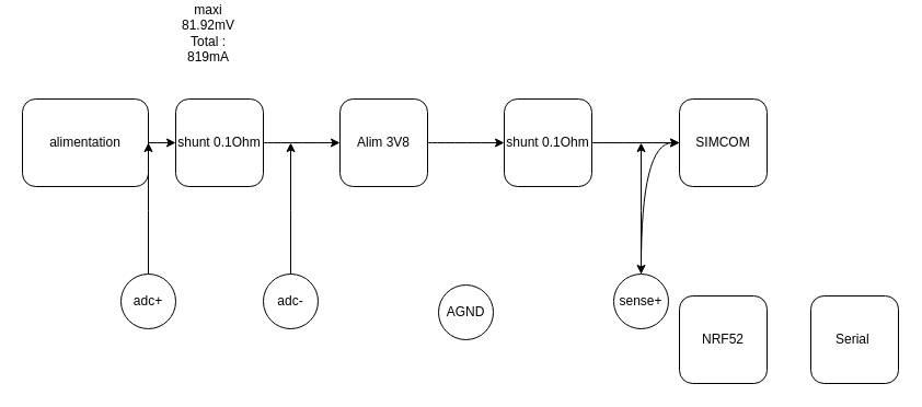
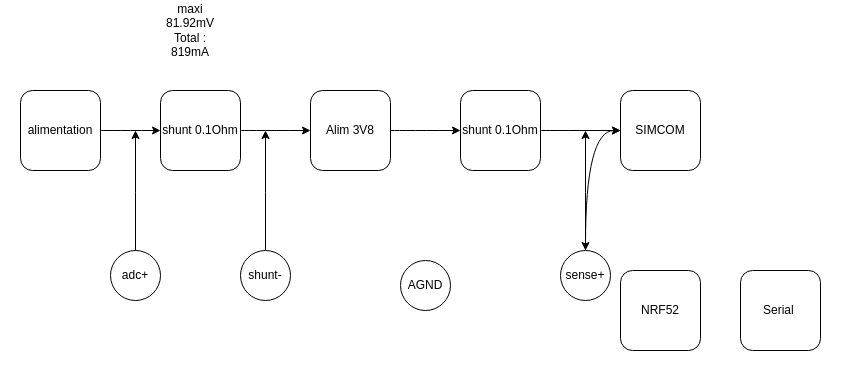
  <mxCell id="0" />
  <mxCell id="1" parent="0" />
  <mxCell id="2" value="" style="edgeStyle=orthogonalEdgeStyle;curved=1;rounded=1;sketch=0;orthogonalLoop=1;jettySize=auto;html=1;" edge="1" parent="1" source="3" target="5"><mxGeometry relative="1" as="geometry" /></mxCell>
- <mxCell id="3" value="alimentation" style="whiteSpace=wrap;html=1;aspect=fixed;sketch=0;rounded=1;" vertex="1" parent="1"><mxGeometry x="20" y="90" width="115" height="80" as="geometry" /></mxCell>
+ <mxCell id="3" value="alimentation" style="whiteSpace=wrap;html=1;aspect=fixed;sketch=0;rounded=1;" vertex="1" parent="1"><mxGeometry x="20" y="90" width="80" height="80" as="geometry" /></mxCell>
  <mxCell id="4" value="" style="edgeStyle=orthogonalEdgeStyle;curved=1;rounded=1;sketch=0;orthogonalLoop=1;jettySize=auto;html=1;" edge="1" parent="1" source="5" target="7"><mxGeometry relative="1" as="geometry" /></mxCell>
  <mxCell id="5" value="shunt 0.1Ohm" style="whiteSpace=wrap;html=1;aspect=fixed;sketch=0;rounded=1;" vertex="1" parent="1"><mxGeometry x="160" y="90" width="80" height="80" as="geometry" /></mxCell>
  <mxCell id="6" value="" style="edgeStyle=orthogonalEdgeStyle;curved=1;rounded=1;sketch=0;orthogonalLoop=1;jettySize=auto;html=1;" edge="1" parent="1" source="7" target="9"><mxGeometry relative="1" as="geometry" /></mxCell>
  <mxCell id="7" value="Alim 3V8" style="whiteSpace=wrap;html=1;aspect=fixed;sketch=0;rounded=1;" vertex="1" parent="1"><mxGeometry x="310" y="90" width="80" height="80" as="geometry" /></mxCell>
  <mxCell id="8" value="" style="edgeStyle=orthogonalEdgeStyle;curved=1;rounded=1;sketch=0;orthogonalLoop=1;jettySize=auto;html=1;" edge="1" parent="1" source="9" target="11"><mxGeometry relative="1" as="geometry" /></mxCell>
  <mxCell id="9" value="shunt 0.1Ohm" style="whiteSpace=wrap;html=1;aspect=fixed;sketch=0;rounded=1;" vertex="1" parent="1"><mxGeometry x="460" y="90" width="80" height="80" as="geometry" /></mxCell>
  <mxCell id="10" value="" style="edgeStyle=orthogonalEdgeStyle;curved=1;rounded=1;sketch=0;orthogonalLoop=1;jettySize=auto;html=1;startArrow=classic;startFill=1;" edge="1" parent="1" source="11" target="18"><mxGeometry relative="1" as="geometry" /></mxCell>
  <mxCell id="11" value="SIMCOM" style="whiteSpace=wrap;html=1;aspect=fixed;sketch=0;rounded=1;" vertex="1" parent="1"><mxGeometry x="620" y="90" width="80" height="80" as="geometry" /></mxCell>
  <mxCell id="12" value="NRF52" style="whiteSpace=wrap;html=1;aspect=fixed;sketch=0;rounded=1;" vertex="1" parent="1"><mxGeometry x="620" y="270" width="80" height="80" as="geometry" /></mxCell>
  <mxCell id="13" style="edgeStyle=orthogonalEdgeStyle;curved=1;rounded=1;sketch=0;orthogonalLoop=1;jettySize=auto;html=1;startArrow=none;startFill=0;" edge="1" parent="1" source="14"><mxGeometry relative="1" as="geometry"><mxPoint x="135" y="130" as="targetPoint" /></mxGeometry></mxCell>
  <mxCell id="14" value="adc+" style="ellipse;whiteSpace=wrap;html=1;aspect=fixed;rounded=1;sketch=0;" vertex="1" parent="1"><mxGeometry x="110" y="250" width="50" height="50" as="geometry" /></mxCell>
  <mxCell id="15" style="edgeStyle=orthogonalEdgeStyle;curved=1;rounded=1;sketch=0;orthogonalLoop=1;jettySize=auto;html=1;startArrow=none;startFill=0;" edge="1" parent="1" source="16"><mxGeometry relative="1" as="geometry"><mxPoint x="265" y="130" as="targetPoint" /></mxGeometry></mxCell>
- <mxCell id="16" value="adc-" style="ellipse;whiteSpace=wrap;html=1;aspect=fixed;rounded=1;sketch=0;" vertex="1" parent="1"><mxGeometry x="240" y="250" width="50" height="50" as="geometry" /></mxCell>
+ <mxCell id="16" value="shunt-" style="ellipse;whiteSpace=wrap;html=1;aspect=fixed;rounded=1;sketch=0;" vertex="1" parent="1"><mxGeometry x="240" y="250" width="50" height="50" as="geometry" /></mxCell>
  <mxCell id="17" style="edgeStyle=orthogonalEdgeStyle;curved=1;rounded=1;sketch=0;orthogonalLoop=1;jettySize=auto;html=1;startArrow=none;startFill=0;" edge="1" parent="1" source="18"><mxGeometry relative="1" as="geometry"><mxPoint x="585" y="130" as="targetPoint" /></mxGeometry></mxCell>
  <mxCell id="18" value="sense+" style="ellipse;whiteSpace=wrap;html=1;aspect=fixed;rounded=1;sketch=0;" vertex="1" parent="1"><mxGeometry x="560" y="250" width="50" height="50" as="geometry" /></mxCell>
  <mxCell id="19" value="maxi 81.92mV&lt;br&gt;Total : 819mA" style="text;html=1;strokeColor=none;fillColor=none;align=center;verticalAlign=middle;whiteSpace=wrap;rounded=0;sketch=0;" vertex="1" parent="1"><mxGeometry x="170" y="20" width="40" height="20" as="geometry" /></mxCell>
  <mxCell id="20" value="AGND" style="ellipse;whiteSpace=wrap;html=1;aspect=fixed;rounded=1;sketch=0;" vertex="1" parent="1"><mxGeometry x="400" y="260" width="50" height="50" as="geometry" /></mxCell>
  <mxCell id="21" value="Serial&amp;nbsp;" style="whiteSpace=wrap;html=1;aspect=fixed;rounded=1;sketch=0;" vertex="1" parent="1"><mxGeometry x="740" y="270" width="80" height="80" as="geometry" /></mxCell>
